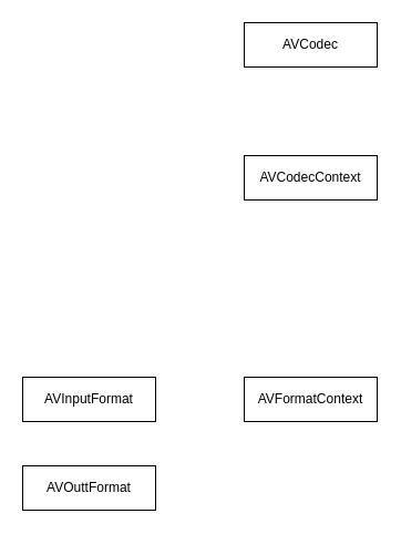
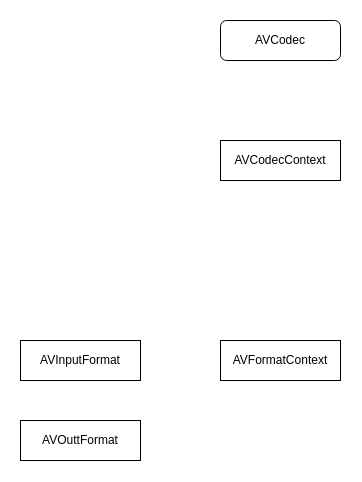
  <mxCell id="0" />
  <mxCell id="1" parent="0" />
  <mxCell id="2" value="AVCodecContext" style="rounded=0;whiteSpace=wrap;html=1;" vertex="1" parent="1"><mxGeometry x="220" y="140" width="120" height="40" as="geometry" /></mxCell>
- <mxCell id="3" value="AVCodec" style="rounded=0;whiteSpace=wrap;html=1;" vertex="1" parent="1"><mxGeometry x="220" y="20" width="120" height="40" as="geometry" /></mxCell>
+ <mxCell id="3" value="AVCodec" style="whiteSpace=wrap;html=1;rounded=1;" vertex="1" parent="1"><mxGeometry x="220" y="20" width="120" height="40" as="geometry" /></mxCell>
  <mxCell id="4" value="AVFormatContext" style="rounded=0;whiteSpace=wrap;html=1;" vertex="1" parent="1"><mxGeometry x="220" y="340" width="120" height="40" as="geometry" /></mxCell>
  <mxCell id="5" value="AVInputFormat" style="rounded=0;whiteSpace=wrap;html=1;" vertex="1" parent="1"><mxGeometry x="20" y="340" width="120" height="40" as="geometry" /></mxCell>
  <mxCell id="6" value="AVOuttFormat" style="rounded=0;whiteSpace=wrap;html=1;" vertex="1" parent="1"><mxGeometry x="20" y="420" width="120" height="40" as="geometry" /></mxCell>
